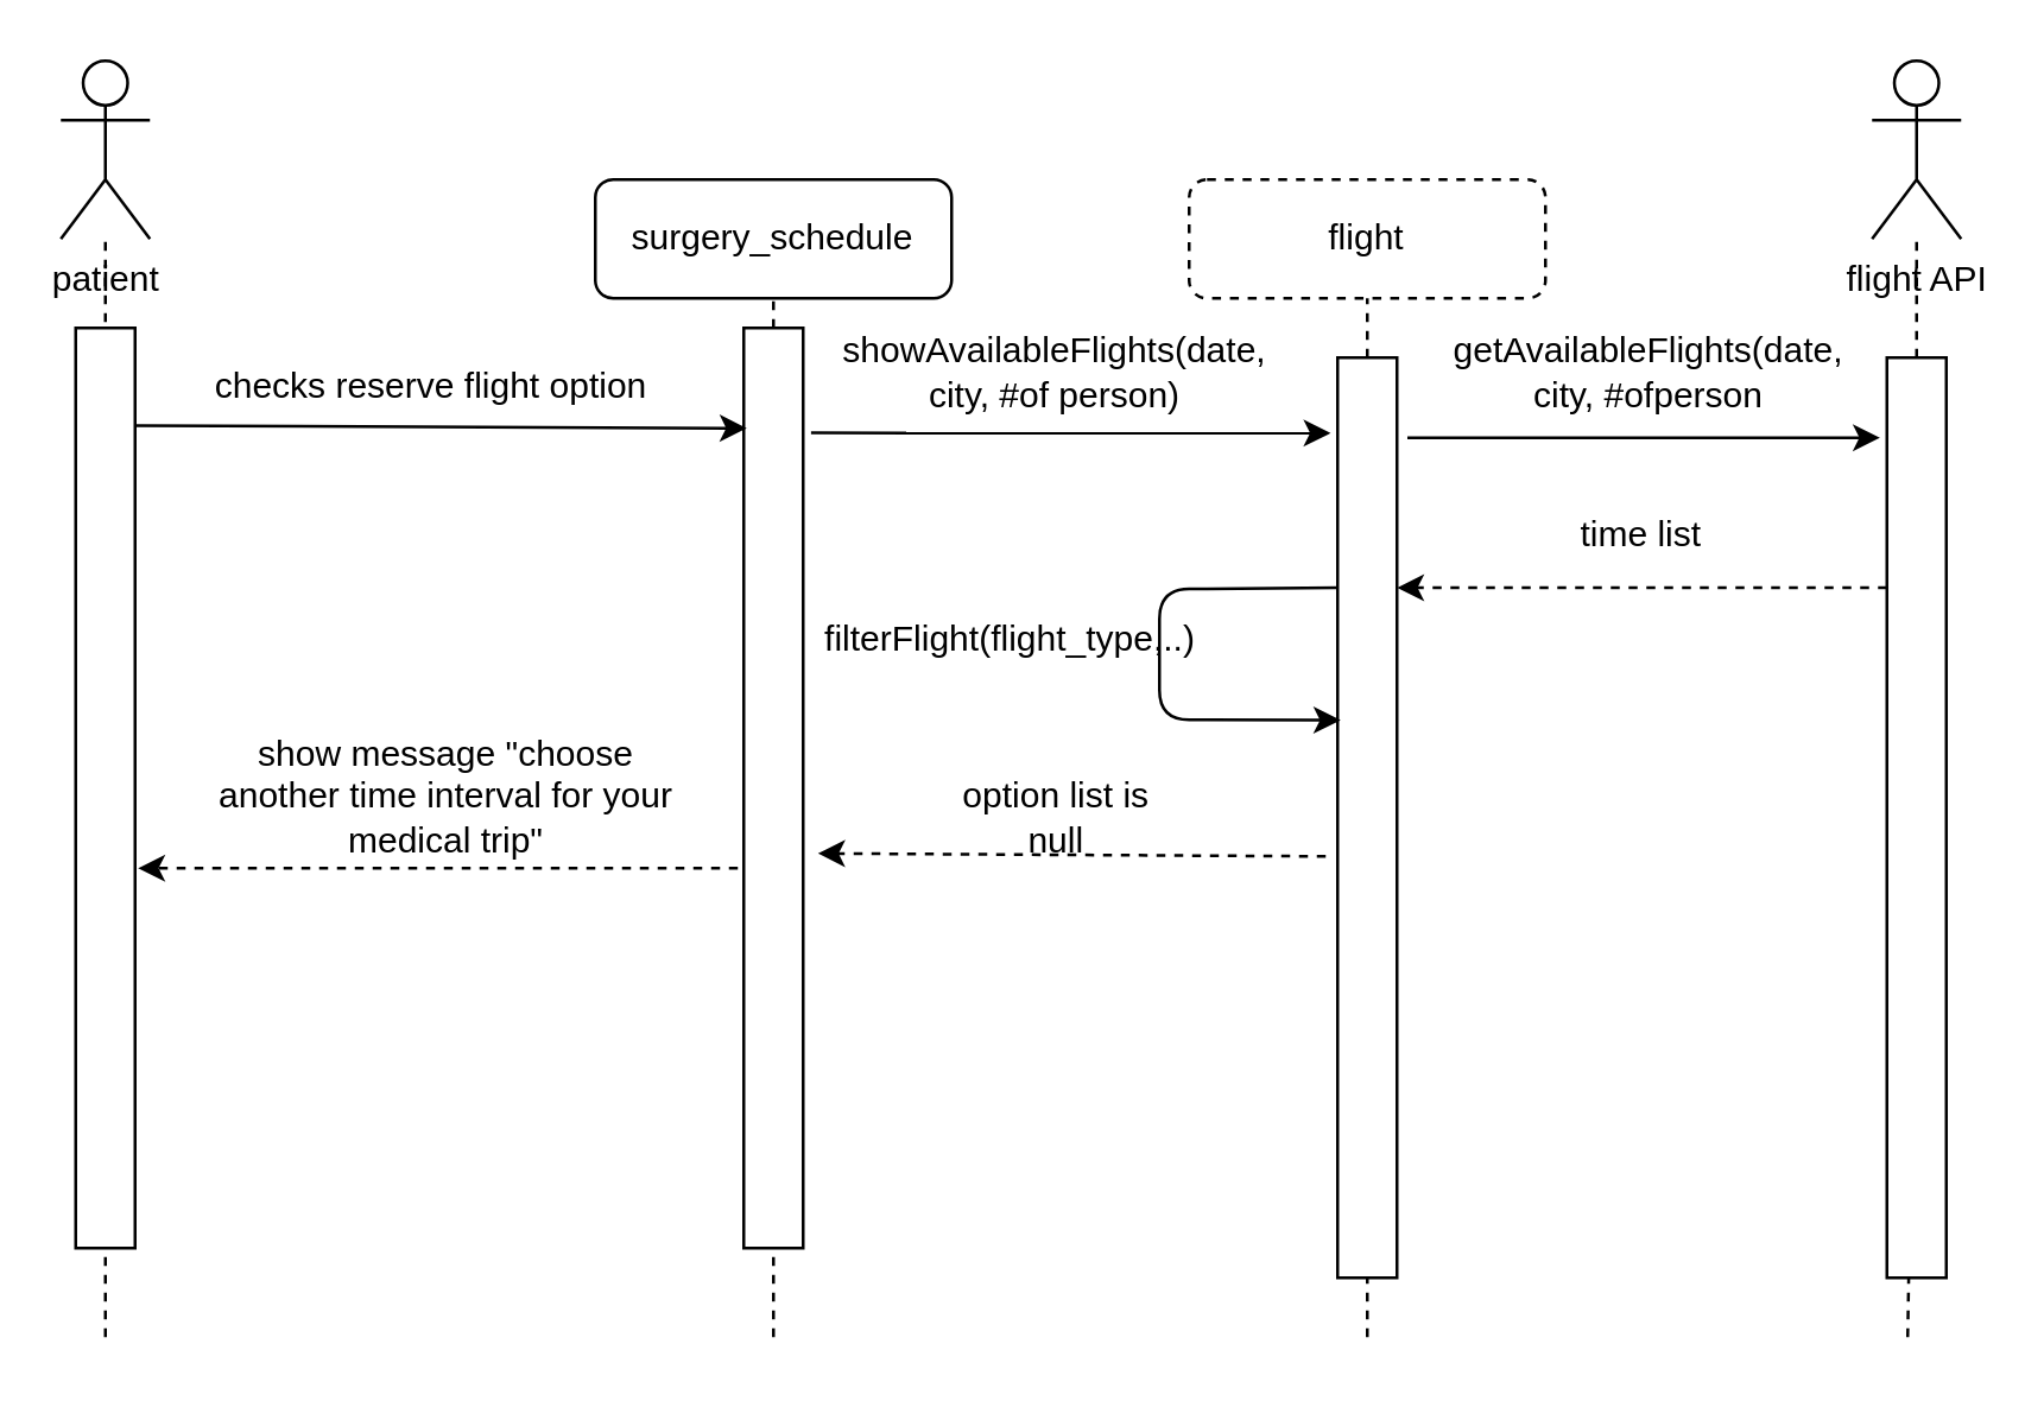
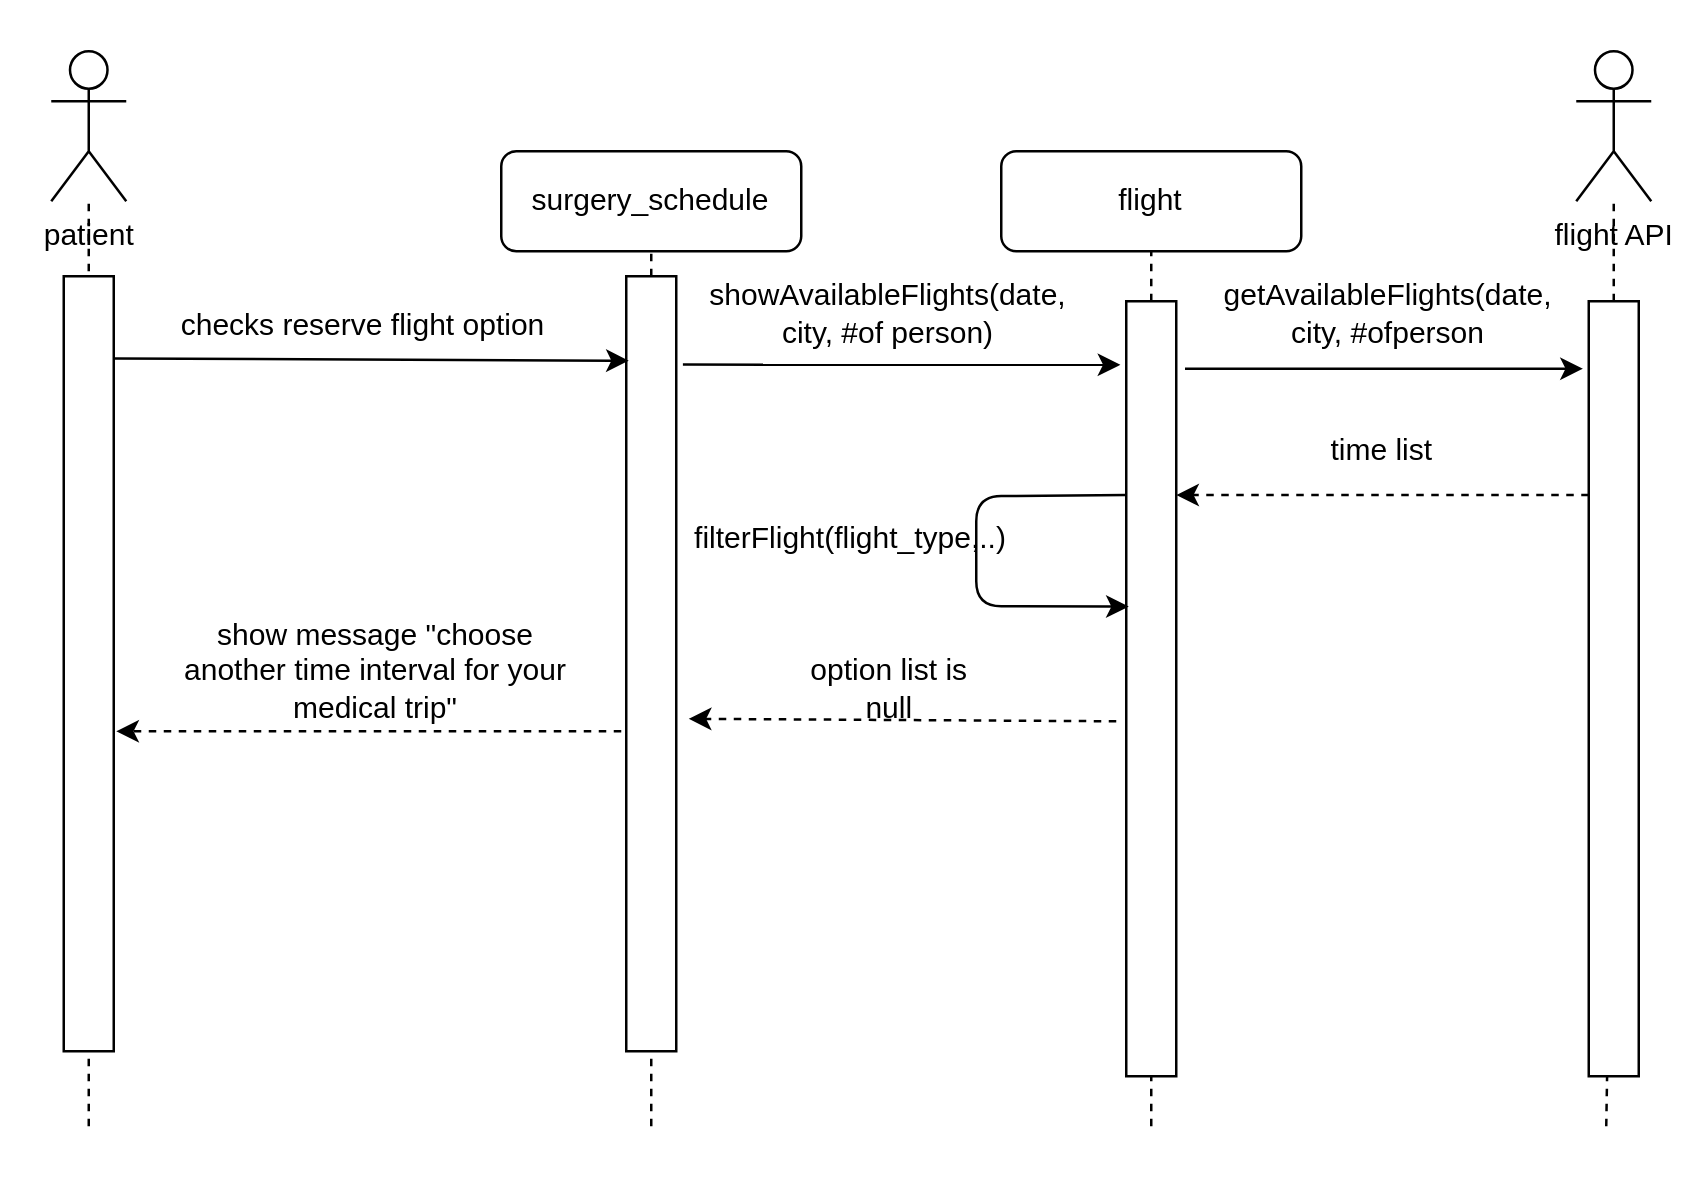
  <mxCell id="0" />
  <mxCell id="1" parent="0" />
  <mxCell id="2" value="patient" style="shape=umlActor;verticalLabelPosition=bottom;labelBackgroundColor=#ffffff;verticalAlign=top;html=1;outlineConnect=0;" parent="1" vertex="1"><mxGeometry x="20" y="20" width="30" height="60" as="geometry" /></mxCell>
  <mxCell id="3" value="" style="endArrow=none;dashed=1;html=1;" parent="1" target="2" edge="1"><mxGeometry width="50" height="50" relative="1" as="geometry"><mxPoint x="35" y="450" as="sourcePoint" /><mxPoint x="110" y="250" as="targetPoint" /></mxGeometry></mxCell>
  <mxCell id="4" value="" style="rounded=0;whiteSpace=wrap;html=1;" parent="1" vertex="1"><mxGeometry x="25" y="110" width="20" height="310" as="geometry" /></mxCell>
  <mxCell id="5" value="surgery_schedule" style="rounded=1;whiteSpace=wrap;html=1;" parent="1" vertex="1"><mxGeometry x="200" y="60" width="120" height="40" as="geometry" /></mxCell>
  <mxCell id="6" value="" style="endArrow=none;dashed=1;html=1;entryX=0.5;entryY=1;entryDx=0;entryDy=0;" parent="1" source="7" target="5" edge="1"><mxGeometry width="50" height="50" relative="1" as="geometry"><mxPoint x="260" y="450" as="sourcePoint" /><mxPoint x="300" y="170" as="targetPoint" /></mxGeometry></mxCell>
  <mxCell id="7" value="" style="rounded=0;whiteSpace=wrap;html=1;" parent="1" vertex="1"><mxGeometry x="250" y="110" width="20" height="310" as="geometry" /></mxCell>
  <mxCell id="8" value="" style="endArrow=none;dashed=1;html=1;entryX=0.5;entryY=1;entryDx=0;entryDy=0;" parent="1" target="7" edge="1"><mxGeometry width="50" height="50" relative="1" as="geometry"><mxPoint x="260" y="450" as="sourcePoint" /><mxPoint x="260" y="100" as="targetPoint" /></mxGeometry></mxCell>
- <mxCell id="9" value="flight" style="rounded=1;whiteSpace=wrap;html=1;dashed=1;" parent="1" vertex="1"><mxGeometry x="400" y="60" width="120" height="40" as="geometry" /></mxCell>
+ <mxCell id="9" value="flight" style="rounded=1;whiteSpace=wrap;html=1;" parent="1" vertex="1"><mxGeometry x="400" y="60" width="120" height="40" as="geometry" /></mxCell>
  <mxCell id="10" value="" style="endArrow=none;dashed=1;html=1;entryX=0.5;entryY=1;entryDx=0;entryDy=0;" parent="1" source="11" target="9" edge="1"><mxGeometry width="50" height="50" relative="1" as="geometry"><mxPoint x="460" y="450" as="sourcePoint" /><mxPoint x="480" y="240" as="targetPoint" /></mxGeometry></mxCell>
  <mxCell id="11" value="" style="rounded=0;whiteSpace=wrap;html=1;" parent="1" vertex="1"><mxGeometry x="450" y="120" width="20" height="310" as="geometry" /></mxCell>
  <mxCell id="12" value="" style="endArrow=none;dashed=1;html=1;entryX=0.5;entryY=1;entryDx=0;entryDy=0;" parent="1" target="11" edge="1"><mxGeometry width="50" height="50" relative="1" as="geometry"><mxPoint x="460" y="450" as="sourcePoint" /><mxPoint x="460" y="100" as="targetPoint" /></mxGeometry></mxCell>
  <mxCell id="13" value="flight API" style="shape=umlActor;verticalLabelPosition=bottom;labelBackgroundColor=#ffffff;verticalAlign=top;html=1;outlineConnect=0;" parent="1" vertex="1"><mxGeometry x="630" y="20" width="30" height="60" as="geometry" /></mxCell>
  <mxCell id="14" value="" style="endArrow=none;dashed=1;html=1;" parent="1" source="15" target="13" edge="1"><mxGeometry width="50" height="50" relative="1" as="geometry"><mxPoint x="642" y="450" as="sourcePoint" /><mxPoint x="670" y="240" as="targetPoint" /></mxGeometry></mxCell>
  <mxCell id="15" value="" style="rounded=0;whiteSpace=wrap;html=1;" parent="1" vertex="1"><mxGeometry x="635" y="120" width="20" height="310" as="geometry" /></mxCell>
  <mxCell id="16" value="" style="endArrow=none;dashed=1;html=1;" parent="1" target="15" edge="1"><mxGeometry width="50" height="50" relative="1" as="geometry"><mxPoint x="642" y="450" as="sourcePoint" /><mxPoint x="644.775" y="80" as="targetPoint" /></mxGeometry></mxCell>
  <mxCell id="17" value="" style="endArrow=classic;html=1;exitX=1.008;exitY=0.106;exitDx=0;exitDy=0;exitPerimeter=0;entryX=0.05;entryY=0.109;entryDx=0;entryDy=0;entryPerimeter=0;" parent="1" source="4" target="7" edge="1"><mxGeometry width="50" height="50" relative="1" as="geometry"><mxPoint x="90" y="150" as="sourcePoint" /><mxPoint x="247" y="144" as="targetPoint" /></mxGeometry></mxCell>
  <mxCell id="18" value="checks reserve flight option" style="text;html=1;strokeColor=none;fillColor=none;align=center;verticalAlign=middle;whiteSpace=wrap;rounded=0;" parent="1" vertex="1"><mxGeometry x="70" y="120" width="150" height="20" as="geometry" /></mxCell>
  <mxCell id="19" value="" style="endArrow=classic;html=1;exitX=1.133;exitY=0.114;exitDx=0;exitDy=0;exitPerimeter=0;entryX=-0.117;entryY=0.082;entryDx=0;entryDy=0;entryPerimeter=0;" parent="1" source="7" target="11" edge="1"><mxGeometry width="50" height="50" relative="1" as="geometry"><mxPoint x="340" y="250" as="sourcePoint" /><mxPoint x="390" y="200" as="targetPoint" /></mxGeometry></mxCell>
  <mxCell id="20" value="showAvailableFlights(date, city, #of person)" style="text;html=1;strokeColor=none;fillColor=none;align=center;verticalAlign=middle;whiteSpace=wrap;rounded=0;" parent="1" vertex="1"><mxGeometry x="290" y="110" width="130" height="30" as="geometry" /></mxCell>
  <mxCell id="21" value="" style="endArrow=classic;html=1;exitX=1.175;exitY=0.087;exitDx=0;exitDy=0;exitPerimeter=0;entryX=-0.117;entryY=0.087;entryDx=0;entryDy=0;entryPerimeter=0;" parent="1" source="11" target="15" edge="1"><mxGeometry width="50" height="50" relative="1" as="geometry"><mxPoint x="500" y="250" as="sourcePoint" /><mxPoint x="550" y="200" as="targetPoint" /></mxGeometry></mxCell>
  <mxCell id="22" value="getAvailableFlights(date, city, #ofperson" style="text;html=1;strokeColor=none;fillColor=none;align=center;verticalAlign=middle;whiteSpace=wrap;rounded=0;" parent="1" vertex="1"><mxGeometry x="520" y="105" width="70" height="40" as="geometry" /></mxCell>
  <mxCell id="23" value="" style="endArrow=classic;html=1;exitX=0;exitY=0.25;exitDx=0;exitDy=0;entryX=1;entryY=0.25;entryDx=0;entryDy=0;dashed=1;" parent="1" source="15" target="11" edge="1"><mxGeometry width="50" height="50" relative="1" as="geometry"><mxPoint x="530" y="250" as="sourcePoint" /><mxPoint x="580" y="200" as="targetPoint" /></mxGeometry></mxCell>
  <mxCell id="24" value="time list" style="text;html=1;strokeColor=none;fillColor=none;align=center;verticalAlign=middle;whiteSpace=wrap;rounded=0;" parent="1" vertex="1"><mxGeometry x="520" y="170" width="65" height="20" as="geometry" /></mxCell>
  <mxCell id="25" value="" style="endArrow=classic;html=1;exitX=0;exitY=0.25;exitDx=0;exitDy=0;entryX=0.05;entryY=0.394;entryDx=0;entryDy=0;entryPerimeter=0;" parent="1" source="11" target="11" edge="1"><mxGeometry width="50" height="50" relative="1" as="geometry"><mxPoint x="350" y="240" as="sourcePoint" /><mxPoint x="330" y="198" as="targetPoint" /><Array as="points"><mxPoint x="390" y="198" /><mxPoint x="390" y="242" /></Array></mxGeometry></mxCell>
  <mxCell id="26" value="filterFlight(flight_type,..)" style="text;html=1;strokeColor=none;fillColor=none;align=center;verticalAlign=middle;whiteSpace=wrap;rounded=0;" parent="1" vertex="1"><mxGeometry x="300" y="190" width="80" height="50" as="geometry" /></mxCell>
  <mxCell id="27" value="" style="endArrow=classic;html=1;exitX=-0.2;exitY=0.542;exitDx=0;exitDy=0;exitPerimeter=0;entryX=1.25;entryY=0.571;entryDx=0;entryDy=0;entryPerimeter=0;dashed=1;" edge="1" parent="1" source="11" target="7"><mxGeometry width="50" height="50" relative="1" as="geometry"><mxPoint x="360" y="350" as="sourcePoint" /><mxPoint x="410" y="300" as="targetPoint" /></mxGeometry></mxCell>
  <mxCell id="28" value="option list is null" style="text;html=1;strokeColor=none;fillColor=none;align=center;verticalAlign=middle;whiteSpace=wrap;rounded=0;" vertex="1" parent="1"><mxGeometry x="312.5" y="265" width="85" height="20" as="geometry" /></mxCell>
  <mxCell id="29" value="" style="endArrow=classic;html=1;dashed=1;" edge="1" parent="1"><mxGeometry width="50" height="50" relative="1" as="geometry"><mxPoint x="248" y="292" as="sourcePoint" /><mxPoint x="46" y="292" as="targetPoint" /></mxGeometry></mxCell>
  <mxCell id="30" value="show message &quot;choose another time interval for your medical trip&quot;" style="text;html=1;strokeColor=none;fillColor=none;align=center;verticalAlign=middle;whiteSpace=wrap;rounded=0;" vertex="1" parent="1"><mxGeometry x="70" y="255" width="160" height="25" as="geometry" /></mxCell>
